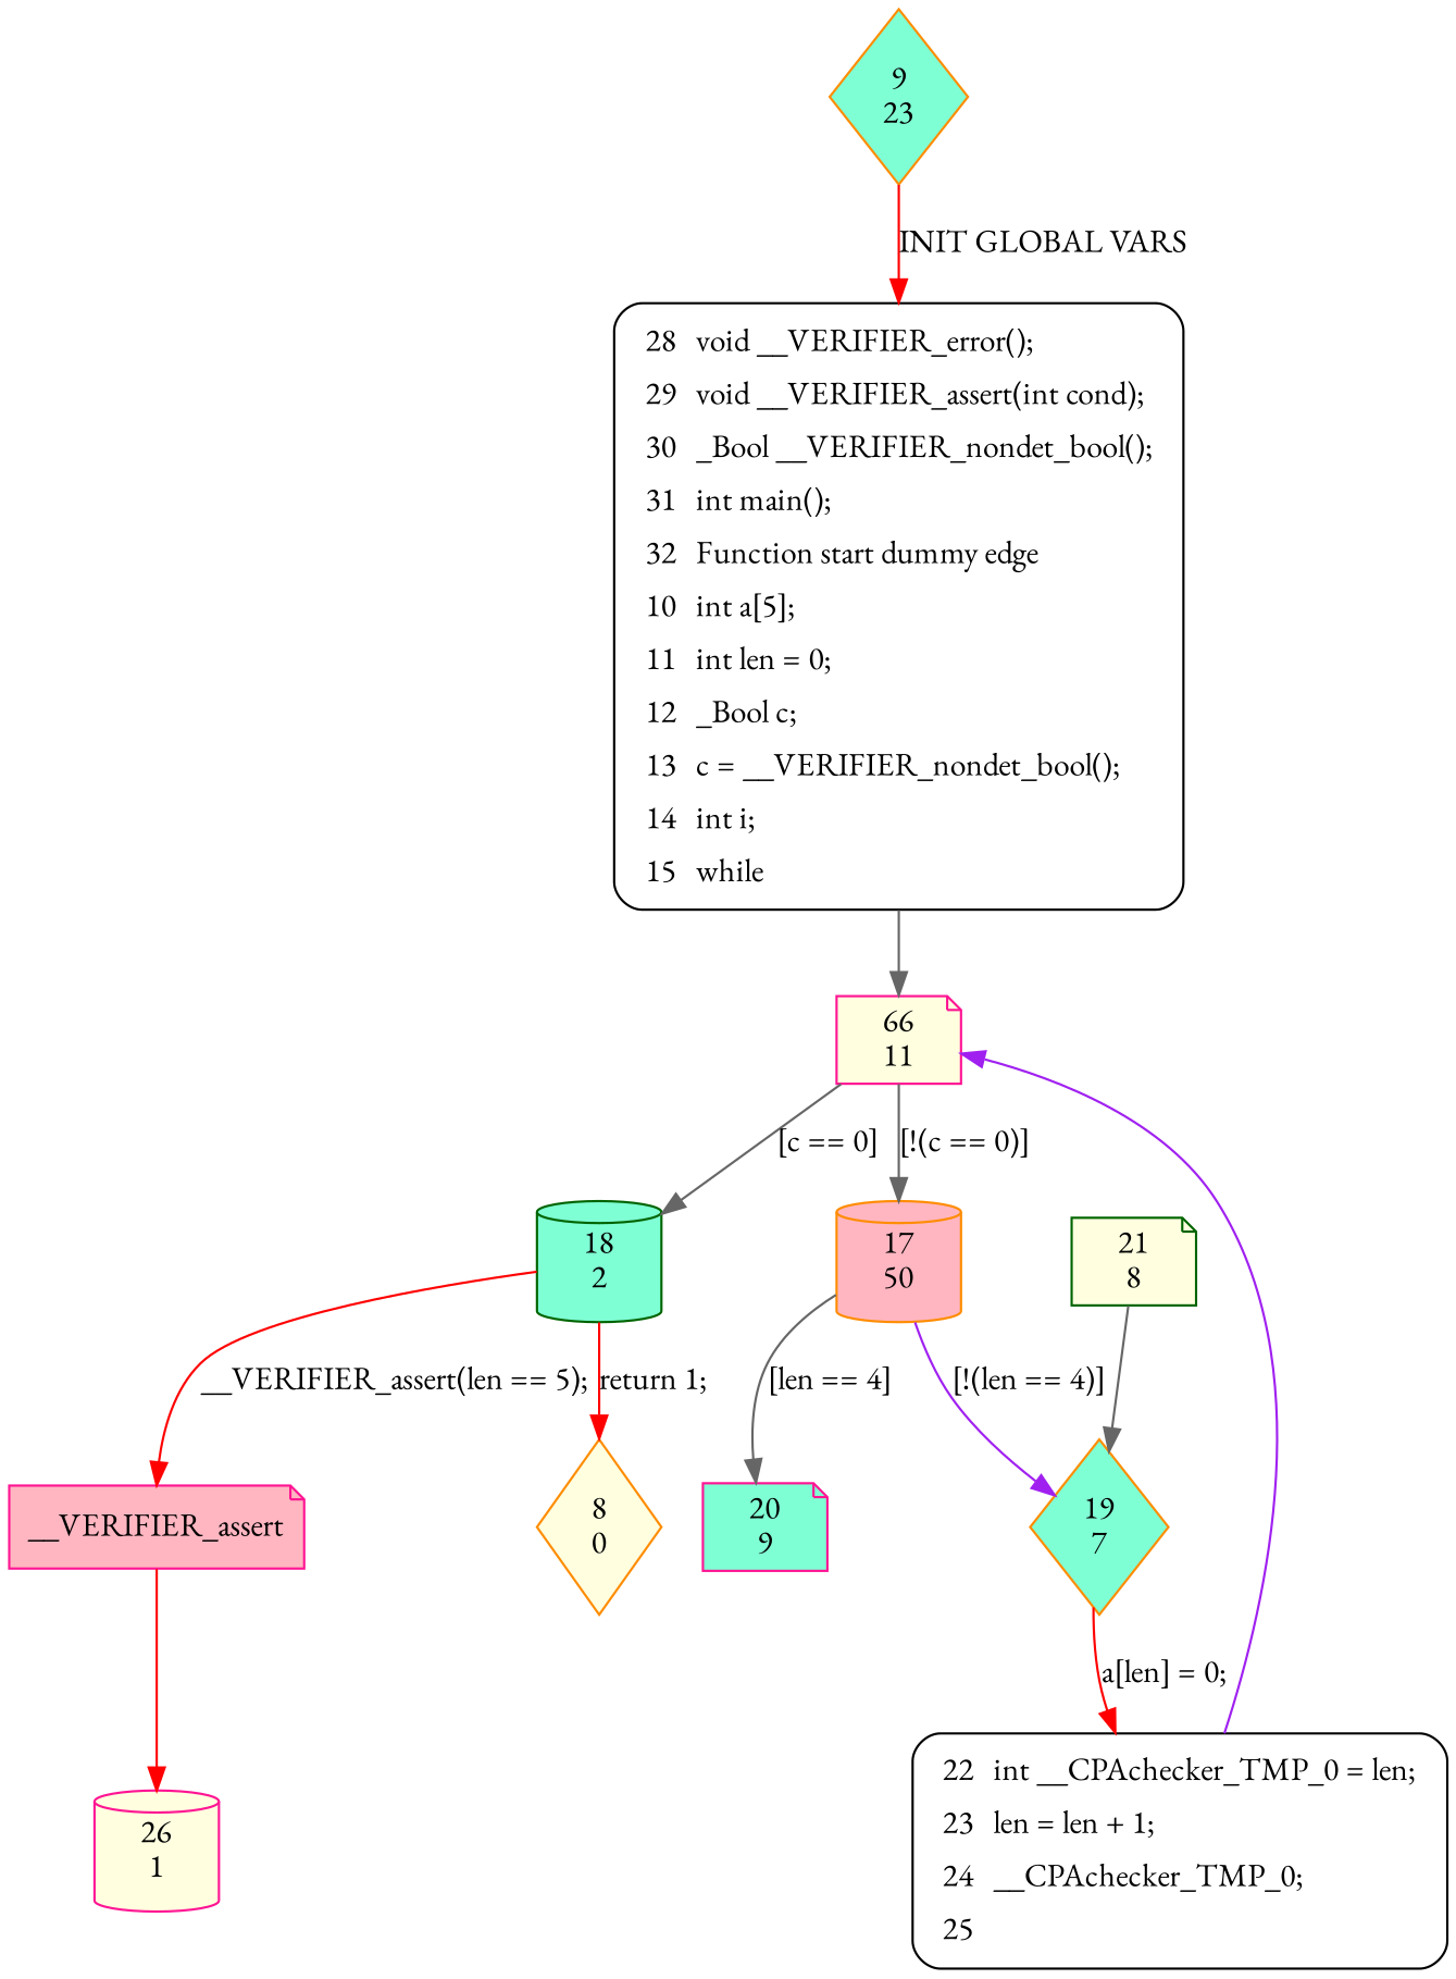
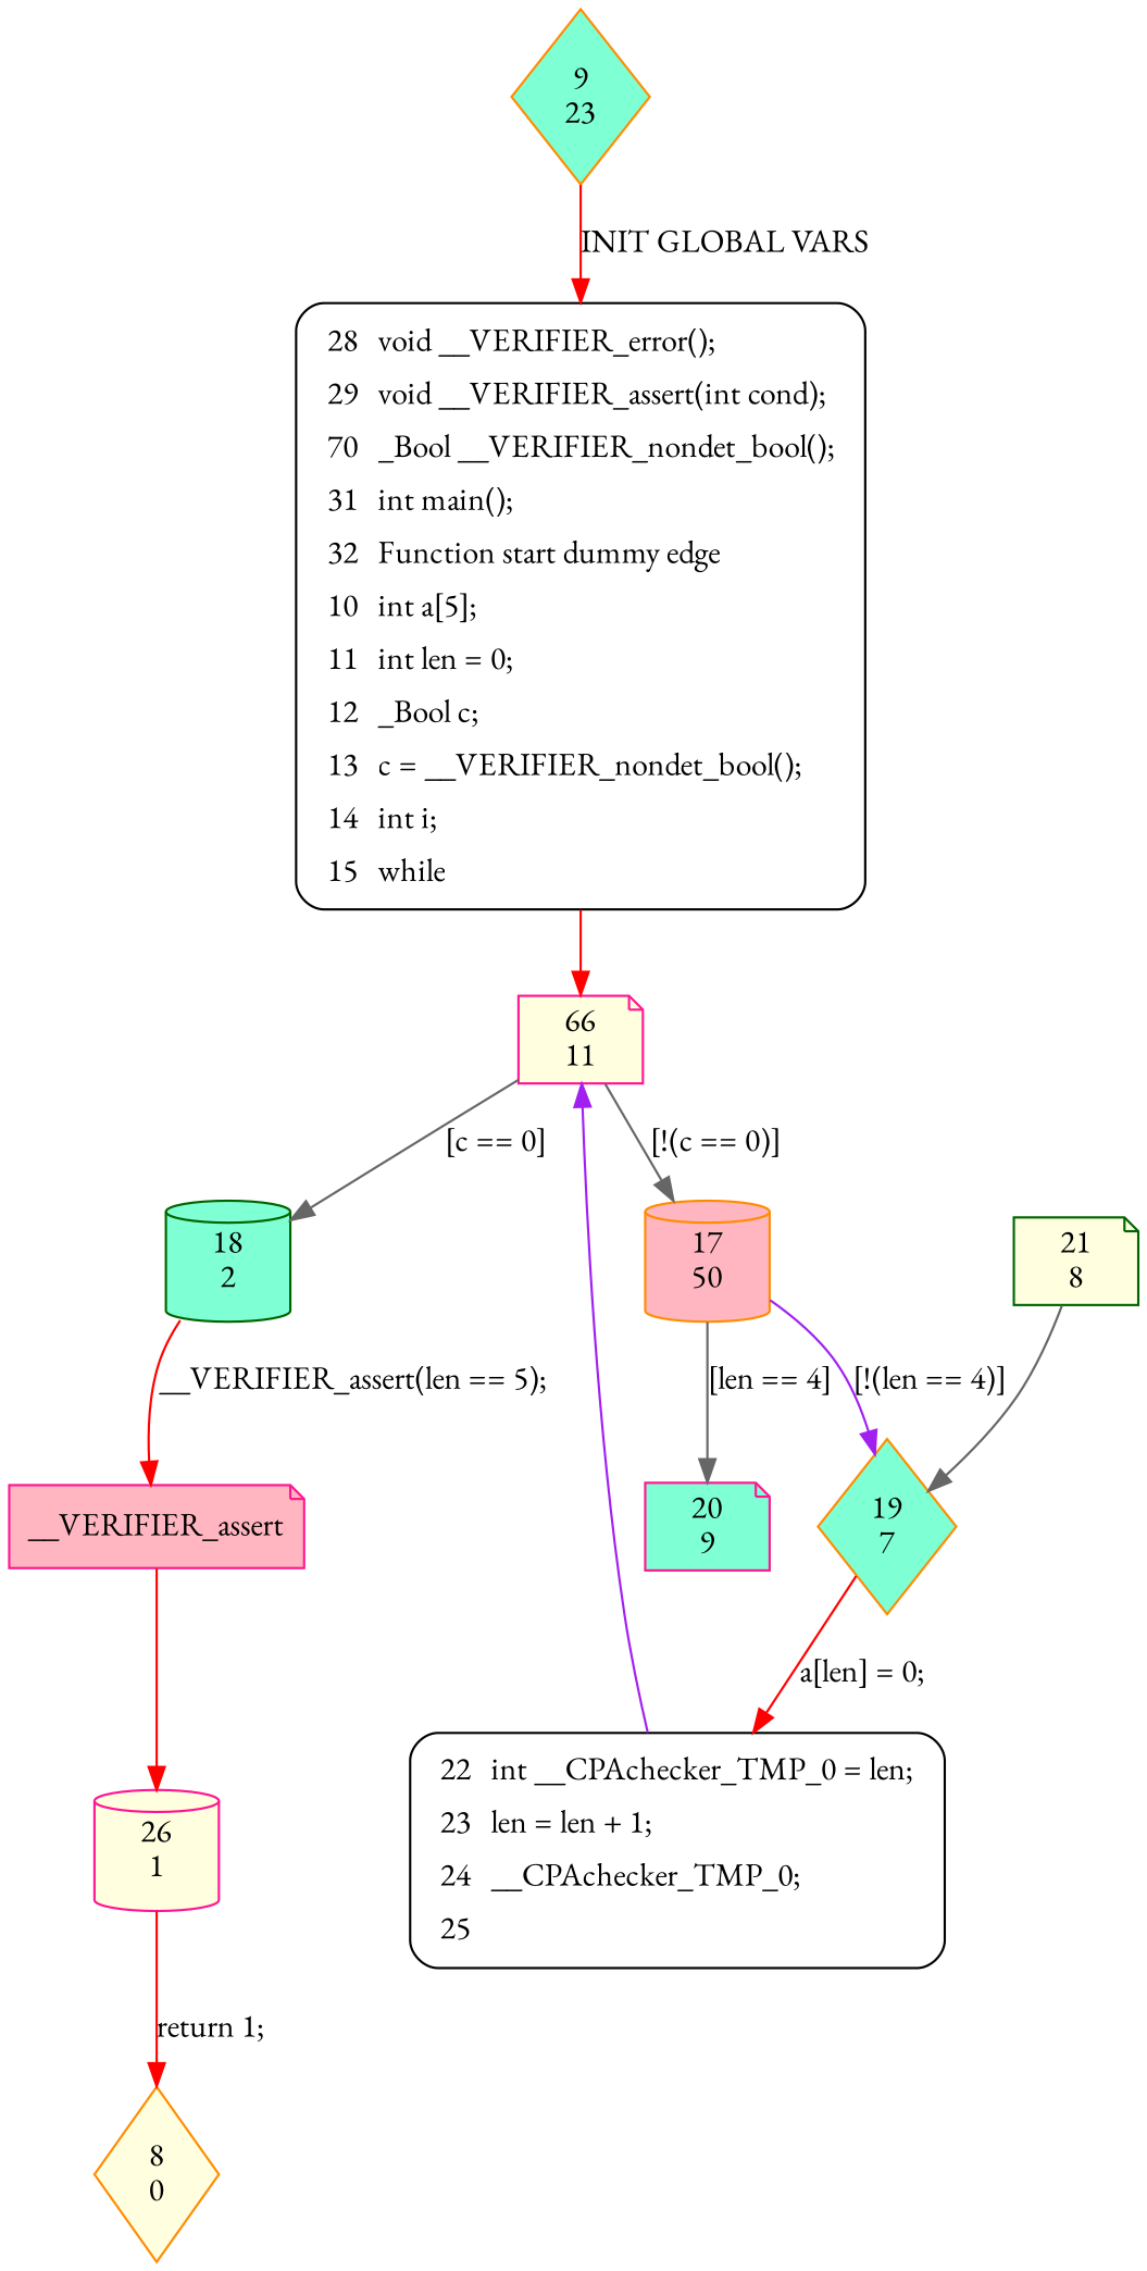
  digraph {
    fontname="EB Garamond"
    node [color=darkorange fillcolor=aquamarine fontname="EB Garamond" shape=note style=filled]
    edge [color=red fontname="EB Garamond"]
    n1 [label="9\n23" shape=diamond]
-   n2 [fillcolor=white label=<<table border="0" cellborder="0" cellpadding="3" bgcolor="white"><tr><td align="right">28</td><td align="left">void __VERIFIER_error();</td></tr><tr><td align="right">29</td><td align="left">void __VERIFIER_assert(int cond);</td></tr><tr><td align="right">30</td><td align="left">_Bool __VERIFIER_nondet_bool();</td></tr><tr><td align="right">31</td><td align="left">int main();</td></tr><tr><td align="right">32</td><td align="left">Function start dummy edge</td></tr><tr><td align="right">10</td><td align="left">int a[5];</td></tr><tr><td align="right">11</td><td align="left">int len = 0;</td></tr><tr><td align="right">12</td><td align="left">_Bool c;</td></tr><tr><td align="right">13</td><td align="left">c = __VERIFIER_nondet_bool();</td></tr><tr><td align="right">14</td><td align="left">int i;</td></tr><tr><td align="right">15</td><td align="left">while</td></tr></table>> penwidth=1 shape=Mrecord style="filled,bold" color=""]
+   n2 [fillcolor=white label=<<table border="0" cellborder="0" cellpadding="3" bgcolor="white"><tr><td align="right">28</td><td align="left">void __VERIFIER_error();</td></tr><tr><td align="right">29</td><td align="left">void __VERIFIER_assert(int cond);</td></tr><tr><td align="right">70</td><td align="left">_Bool __VERIFIER_nondet_bool();</td></tr><tr><td align="right">31</td><td align="left">int main();</td></tr><tr><td align="right">32</td><td align="left">Function start dummy edge</td></tr><tr><td align="right">10</td><td align="left">int a[5];</td></tr><tr><td align="right">11</td><td align="left">int len = 0;</td></tr><tr><td align="right">12</td><td align="left">_Bool c;</td></tr><tr><td align="right">13</td><td align="left">c = __VERIFIER_nondet_bool();</td></tr><tr><td align="right">14</td><td align="left">int i;</td></tr><tr><td align="right">15</td><td align="left">while</td></tr></table>> penwidth=1 shape=Mrecord style="filled,bold" color=""]
    n3 [color=deeppink fillcolor=lightyellow label="66\n11"]
    n4 [color=darkgreen label="18\n2" shape=cylinder]
    n5 [fillcolor=lightpink label="17\n50" shape=cylinder]
    n6 [color=deeppink fillcolor=lightpink label=__VERIFIER_assert]
    n7 [color=deeppink label="20\n9"]
    n8 [label="19\n7" shape=diamond]
    n9 [color=deeppink fillcolor=lightyellow label="26\n1" shape=cylinder]
    n10 [fillcolor=white label=<<table border="0" cellborder="0" cellpadding="3" bgcolor="white"><tr><td align="right">22</td><td align="left">int __CPAchecker_TMP_0 = len;</td></tr><tr><td align="right">23</td><td align="left">len = len + 1;</td></tr><tr><td align="right">24</td><td align="left">__CPAchecker_TMP_0;</td></tr><tr><td align="right">25</td><td align="left"></td></tr></table>> penwidth=1 shape=Mrecord style="filled,bold" color=""]
    n11 [color=darkgreen fillcolor=lightyellow label="21\n8"]
    n12 [fillcolor=lightyellow label="8\n0" shape=diamond]
    n1 -> n2 [label="INIT GLOBAL VARS"]
-   n2 -> n3 [color=gray40]
+   n2 -> n3
    n3 -> n4 [color=gray40 label="[c == 0]"]
    n3 -> n5 [color=gray40 label="[!(c == 0)]"]
    n4 -> n6 [label="__VERIFIER_assert(len == 5);"]
    n5 -> n7 [color=gray40 label="[len == 4]"]
    n5 -> n8 [color=purple label="[!(len == 4)]"]
    n6 -> n9
    n8 -> n10 [label="a[len] = 0;"]
-   n4 -> n12 [label="return 1;"]
+   n9 -> n12 [label="return 1;"]
    n10 -> n3 [color=purple]
    n11 -> n8 [color=gray40]
  }
